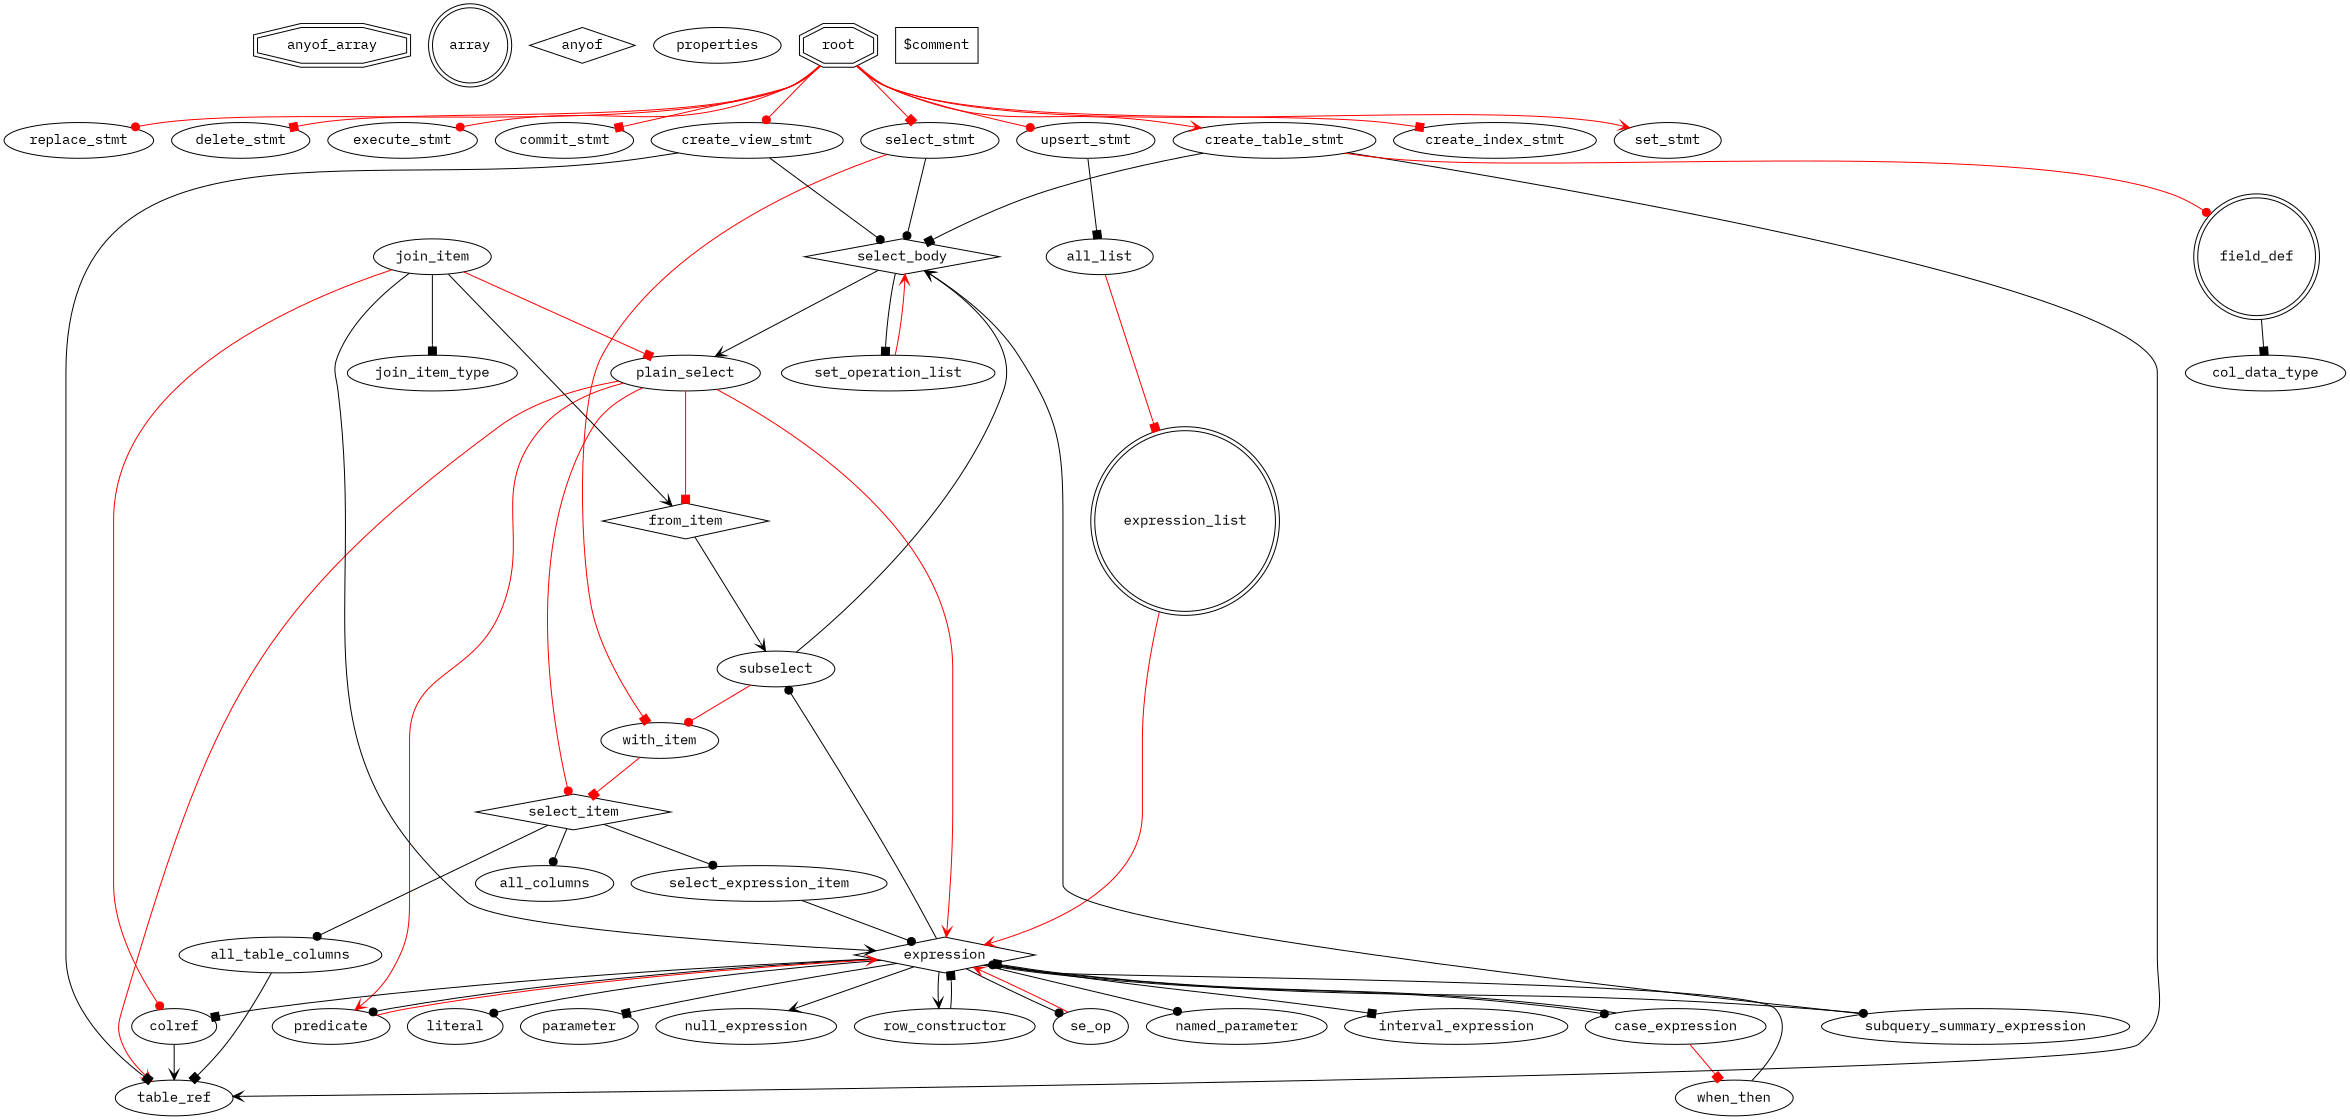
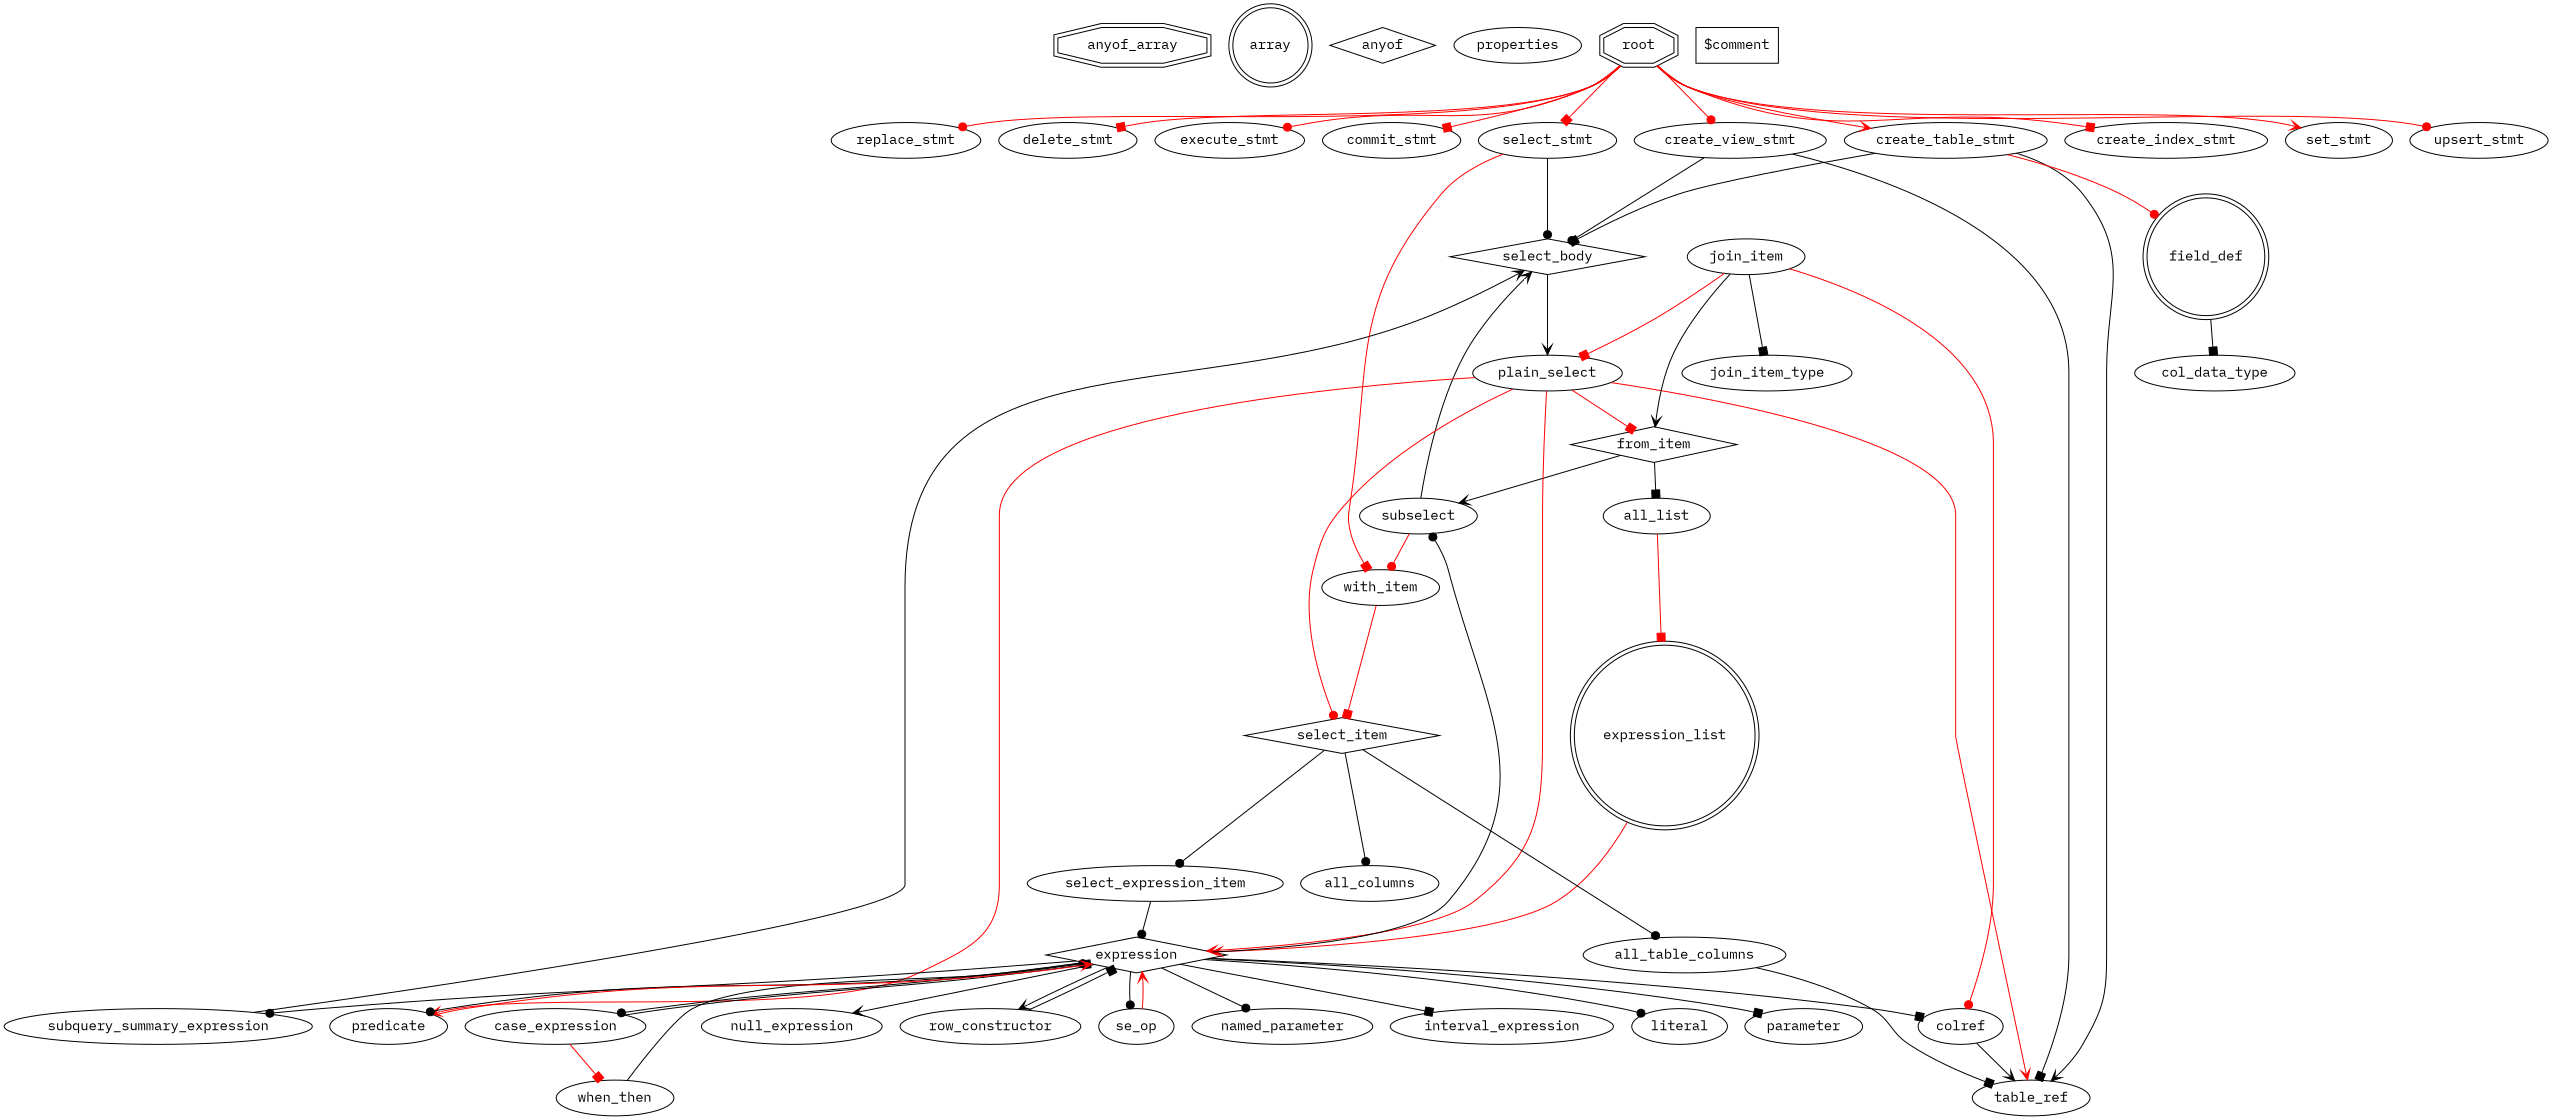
  digraph {
    fontname="IBM Plex Mono"
    node [fontname="IBM Plex Mono" shape=ellipse]
    edge [arrowhead=box fontname="IBM Plex Mono"]
    n1 [label=anyof_array shape=doubleoctagon]
    n2 [label=array shape=doublecircle]
    n3 [label=anyof shape=diamond]
    n4 [label=properties]
    n5 [label=replace_stmt]
    n6 [label=named_parameter]
    n7 [label=delete_stmt]
    n8 [label=from_item shape=diamond]
    n9 [jsontip="{}" label=subselect]
    n10 [jsontip=ello label=all_list]
    n11 [label=select_body shape=diamond]
    n12 [jsontip="{\"key\": \"value\", \"value\": \"key\"}" label=with_item]
    n13 [label=expression_list shape=doublecircle]
    n14 [jsontip="{\"key\": \"value\", \"value\": \"key\"}" label=table_ref]
    n15 [jsontip="{\"key\": \"value\", \"value\": \"key\"}" label=execute_stmt]
    n16 [label=subquery_summary_expression]
    n17 [jsontip="[{\"key\": \"value\", \"value\": \"key\"},{\"cats\": 3}]" label=plain_select]
-   n18 [label=set_operation_list]
    n19 [label=field_def shape=doublecircle]
    n20 [label=col_data_type]
    n21 [label=commit_stmt]
    n22 [jsontip="{\"key\": \"value\", \"value\": \"key\"}" label=all_columns]
    n23 [jsontip="[1,1,2,3,5,8]" label=interval_expression]
    n24 [jsontip=17 label=select_item shape=diamond]
    n25 [label=case_expression]
    n26 [label=expression shape=diamond]
    n27 [label=when_then]
    n28 [jsontip="{\"key\": \"value\", \"value\": \"key\"}" label=literal]
    n29 [label=parameter]
    n30 [jsontip="{\"key\": {\"value\": 3}, \"value\": \"key\"}" label=predicate]
    n31 [label=null_expression]
    n32 [label=colref]
    n33 [label=row_constructor]
    n34 [label=se_op]
    n35 [label=select_stmt]
    n36 [label=create_table_stmt]
    n37 [jsontip="\"string\"" label=select_expression_item]
    n38 [label=all_table_columns]
    n39 [label=create_view_stmt]
    n40 [label=create_index_stmt]
    n41 [label=join_item]
    n42 [label=join_item_type]
    n43 [jsontip="{\"key\": {\"value\": 3}, \"value\": \"key\"}" label="$comment" shape=box]
    n44 [label=set_stmt]
    n45 [label=upsert_stmt]
    n46 [label=root shape=doubleoctagon]
    subgraph sub_1 {
      n1
      n2
      n3
      n4
    }
    n8 -> n9 [arrowhead=vee]
-   n45 -> n10
+   n8 -> n10
    n9 -> n11 [arrowhead=vee]
    n9 -> n12 [arrowhead=dot color=red]
    n10 -> n13 [color=red]
    n11 -> n17 [arrowhead=vee]
-   n11 -> n18
    n12 -> n24 [color=red]
    n13 -> n26 [arrowhead=vee color=red]
    n16 -> n11 [arrowhead=vee]
    n17 -> n8 [color=red]
    n17 -> n14 [arrowhead=vee color=red]
    n17 -> n24 [arrowhead=dot color=red]
    n17 -> n26 [arrowhead=vee color=red]
    n17 -> n30 [arrowhead=vee color=red jsontip="{\"mind\":\"matter\"}"]
-   n18 -> n11 [arrowhead=vee color=red]
    n19 -> n20
    n24 -> n22 [arrowhead=dot]
    n24 -> n37 [arrowhead=dot]
    n24 -> n38 [arrowhead=dot]
    n25 -> n26
    n25 -> n27 [color=red]
    n26 -> n6 [arrowhead=dot]
    n26 -> n9 [arrowhead=dot]
    n26 -> n16 [arrowhead=dot]
    n26 -> n23
    n26 -> n25 [arrowhead=dot]
    n26 -> n28 [arrowhead=dot]
    n26 -> n29
    n26 -> n30 [arrowhead=dot]
    n26 -> n31 [arrowhead=vee]
    n26 -> n32
    n26 -> n33 [arrowhead=vee]
    n26 -> n34 [arrowhead=dot]
    n27 -> n26 [arrowhead=dot]
    n30 -> n26 [arrowhead=vee color=red]
    n32 -> n14 [arrowhead=vee]
    n33 -> n26 [color=black]
    n34 -> n26 [arrowhead=vee color=red]
    n35 -> n11 [arrowhead=dot]
    n35 -> n12 [color=red]
    n36 -> n11
    n36 -> n14 [arrowhead=vee]
    n36 -> n19 [arrowhead=dot color=red]
    n37 -> n26 [arrowhead=dot]
    n38 -> n14
    n39 -> n11 [arrowhead=dot]
    n39 -> n14
    n41 -> n8 [arrowhead=vee]
    n41 -> n17 [color=red]
-   n41 -> n26 [arrowhead=vee]
    n41 -> n32 [arrowhead=dot color=red]
    n41 -> n42
    n46 -> n5 [arrowhead=dot color=red]
    n46 -> n7 [color=red]
    n46 -> n15 [arrowhead=dot color=red]
    n46 -> n21 [color=red]
    n46 -> n35 [color=red]
    n46 -> n36 [arrowhead=vee color=red]
    n46 -> n39 [arrowhead=dot color=red]
    n46 -> n40 [color=red]
    n46 -> n44 [arrowhead=vee color=red]
    n46 -> n45 [arrowhead=dot color=red]
  }
